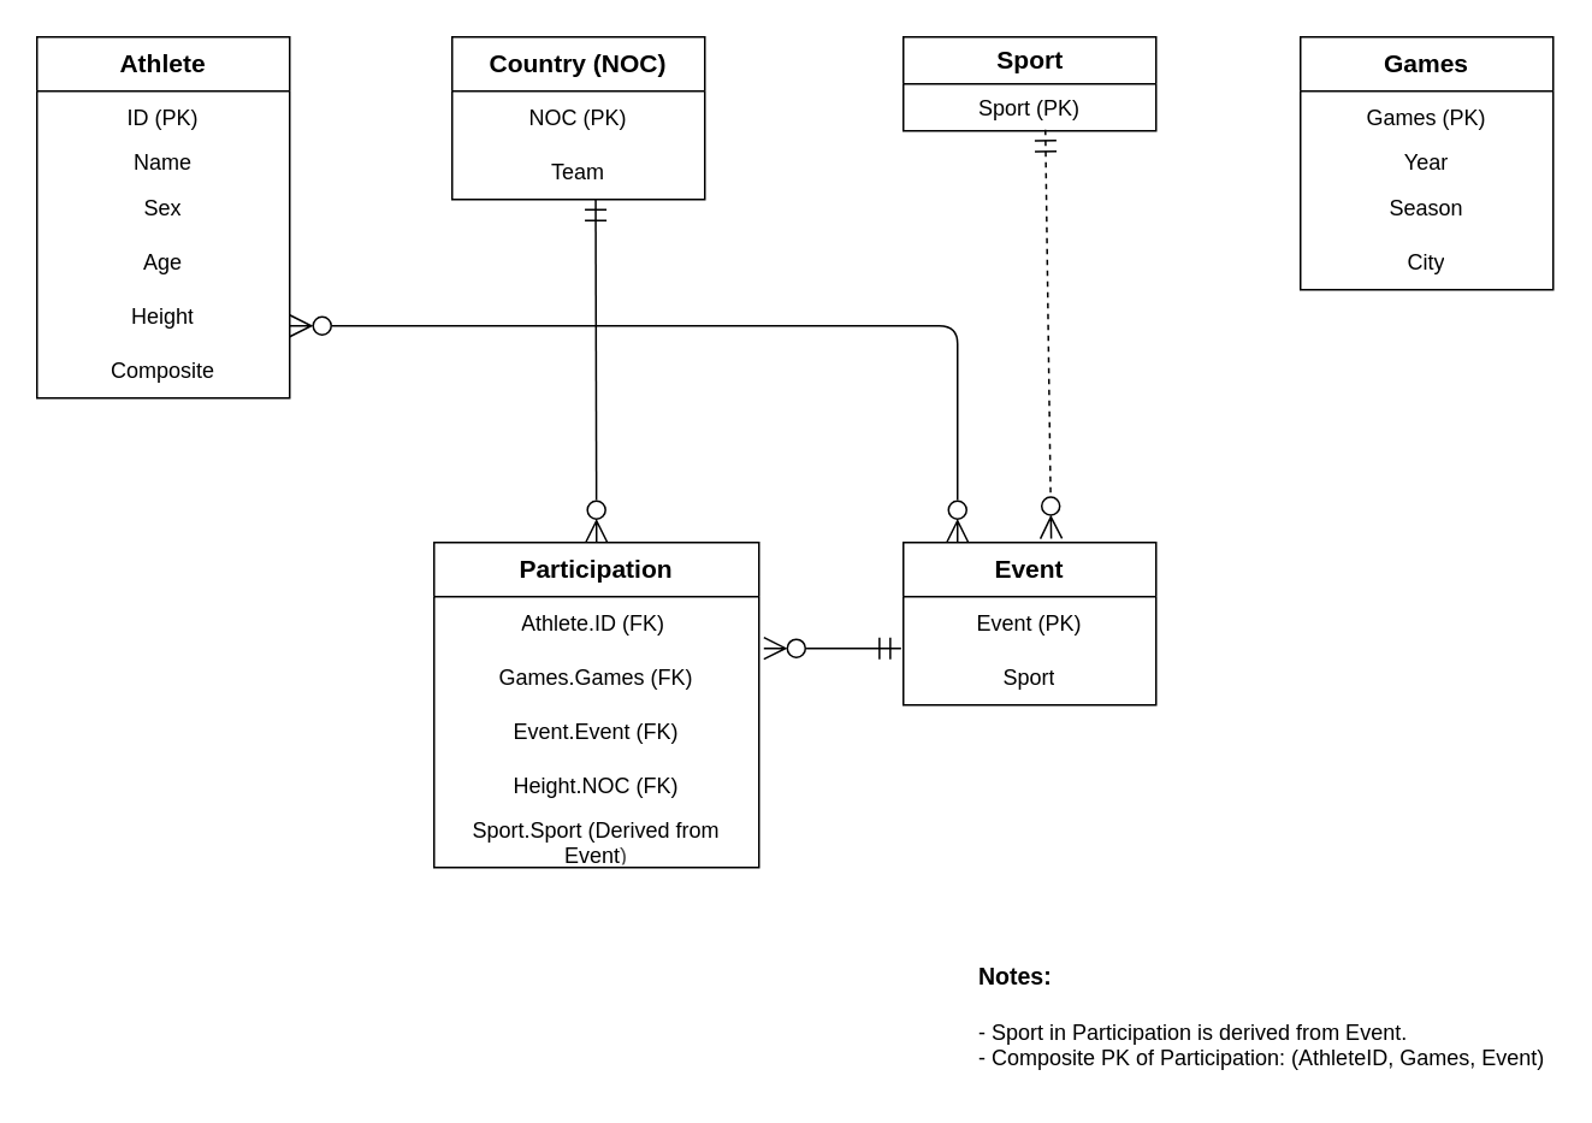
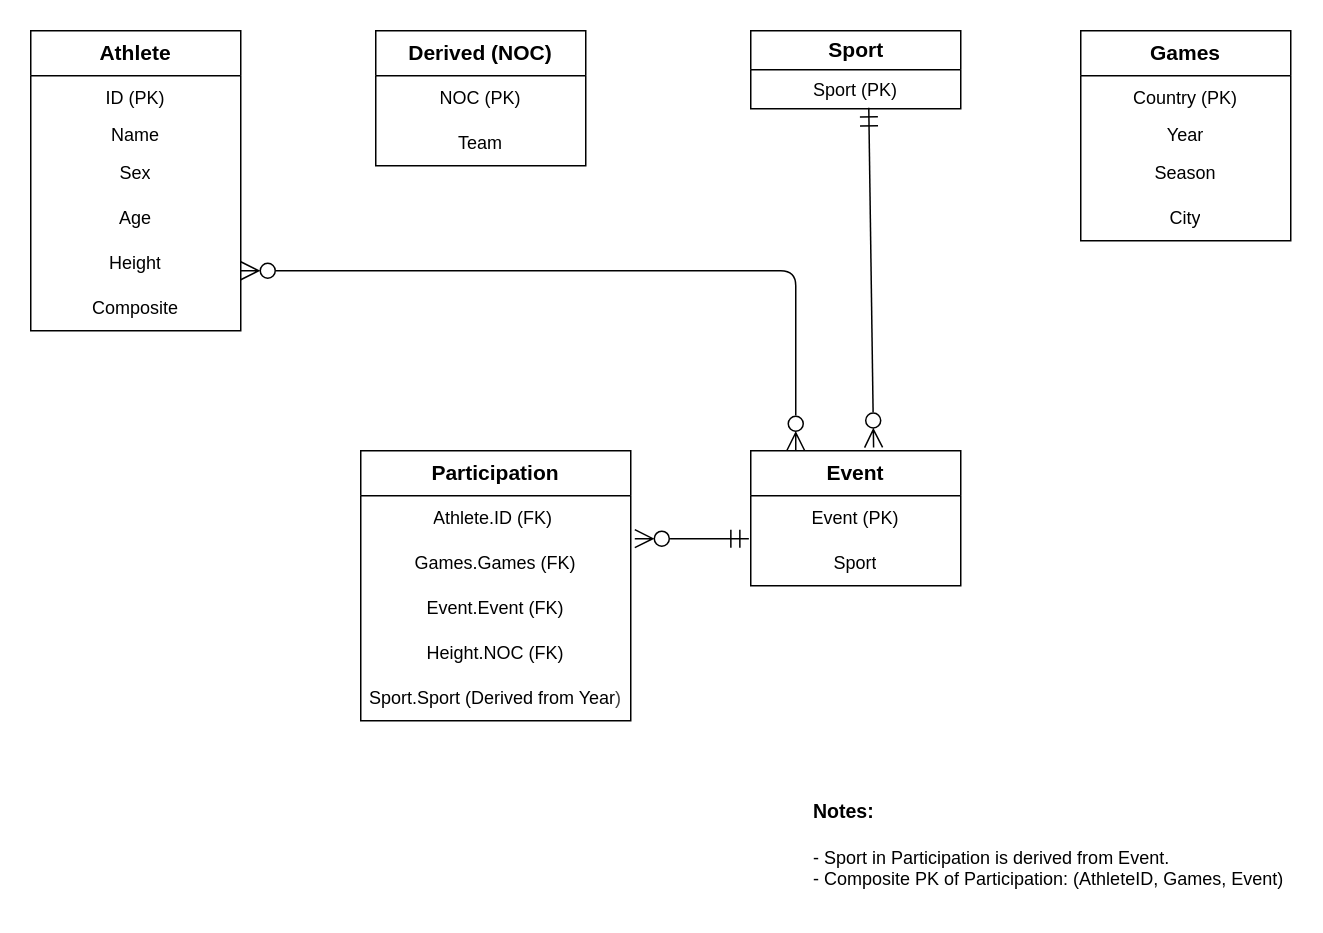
  <mxCell id="0" />
  <mxCell id="1" parent="0" />
  <mxCell id="2" value="Athlete" style="swimlane;fontStyle=1;childLayout=stackLayout;horizontal=1;startSize=30;horizontalStack=0;resizeParent=1;resizeParentMax=0;resizeLast=0;collapsible=1;marginBottom=0;whiteSpace=wrap;html=1;align=center;verticalAlign=middle;fontSize=14;gradientColor=none;swimlaneFillColor=none;strokeColor=default;glass=0;swimlaneLine=1;rounded=0;shadow=0;" vertex="1" parent="1"><mxGeometry y="20" width="140" height="200" as="geometry" x="20" /></mxCell>
  <mxCell id="3" value="ID (PK)" style="text;strokeColor=none;fillColor=none;align=center;verticalAlign=middle;spacingLeft=4;spacingRight=4;overflow=hidden;points=[[0,0.5],[1,0.5]];portConstraint=eastwest;rotatable=0;whiteSpace=wrap;html=1;" vertex="1" parent="2"><mxGeometry y="30" width="140" height="30" as="geometry" /></mxCell>
  <mxCell id="4" value="Name" style="text;strokeColor=none;fillColor=none;align=center;verticalAlign=middle;spacingLeft=4;spacingRight=4;overflow=hidden;points=[[0,0.5],[1,0.5]];portConstraint=eastwest;rotatable=0;whiteSpace=wrap;html=1;" vertex="1" parent="2"><mxGeometry y="60" width="140" height="20" as="geometry" /></mxCell>
  <mxCell id="5" value="Sex" style="text;strokeColor=none;fillColor=none;align=center;verticalAlign=middle;spacingLeft=4;spacingRight=4;overflow=hidden;points=[[0,0.5],[1,0.5]];portConstraint=eastwest;rotatable=0;whiteSpace=wrap;html=1;" vertex="1" parent="2"><mxGeometry y="80" width="140" height="30" as="geometry" /></mxCell>
  <mxCell id="6" value="Age" style="text;strokeColor=none;fillColor=none;align=center;verticalAlign=middle;spacingLeft=4;spacingRight=4;overflow=hidden;points=[[0,0.5],[1,0.5]];portConstraint=eastwest;rotatable=0;whiteSpace=wrap;html=1;" vertex="1" parent="2"><mxGeometry y="110" width="140" height="30" as="geometry" /></mxCell>
  <mxCell id="7" value="Height" style="text;strokeColor=none;fillColor=none;align=center;verticalAlign=middle;spacingLeft=4;spacingRight=4;overflow=hidden;points=[[0,0.5],[1,0.5]];portConstraint=eastwest;rotatable=0;whiteSpace=wrap;html=1;" vertex="1" parent="2"><mxGeometry y="140" width="140" height="30" as="geometry" /></mxCell>
  <mxCell id="8" value="Composite" style="text;strokeColor=none;fillColor=none;align=center;verticalAlign=middle;spacingLeft=4;spacingRight=4;overflow=hidden;points=[[0,0.5],[1,0.5]];portConstraint=eastwest;rotatable=0;whiteSpace=wrap;html=1;" vertex="1" parent="2"><mxGeometry y="170" width="140" height="30" as="geometry" /></mxCell>
  <mxCell id="9" value="Sport" style="swimlane;fontStyle=1;childLayout=stackLayout;horizontal=1;startSize=26;fillColor=none;horizontalStack=0;resizeParent=1;resizeParentMax=0;resizeLast=0;collapsible=1;marginBottom=0;html=1;fontSize=14;shadow=0;" vertex="1" parent="1"><mxGeometry x="500" y="20" width="140" height="52" as="geometry" /></mxCell>
  <mxCell id="10" value="&lt;span style=&quot;color: rgb(0, 0, 0); text-wrap-mode: nowrap;&quot;&gt;Sport (PK)&lt;/span&gt;" style="text;strokeColor=none;fillColor=none;align=center;verticalAlign=top;spacingLeft=4;spacingRight=4;overflow=hidden;rotatable=0;points=[[0,0.5],[1,0.5]];portConstraint=eastwest;whiteSpace=wrap;html=1;fontSize=12;" vertex="1" parent="9"><mxGeometry y="26" width="140" height="26" as="geometry" /></mxCell>
  <mxCell id="11" value="Event" style="swimlane;fontStyle=1;childLayout=stackLayout;horizontal=1;startSize=30;horizontalStack=0;resizeParent=1;resizeParentMax=0;resizeLast=0;collapsible=1;marginBottom=0;whiteSpace=wrap;html=1;align=center;verticalAlign=middle;fontSize=14;gradientColor=none;swimlaneFillColor=none;strokeColor=default;glass=0;swimlaneLine=1;rounded=0;shadow=0;" vertex="1" parent="1"><mxGeometry x="500" y="300" width="140" height="90" as="geometry" /></mxCell>
  <mxCell id="12" value="Event (PK)" style="text;strokeColor=none;fillColor=none;align=center;verticalAlign=middle;spacingLeft=4;spacingRight=4;overflow=hidden;points=[[0,0.5],[1,0.5]];portConstraint=eastwest;rotatable=0;whiteSpace=wrap;html=1;" vertex="1" parent="11"><mxGeometry y="30" width="140" height="30" as="geometry" /></mxCell>
  <mxCell id="13" value="Sport" style="text;strokeColor=none;fillColor=none;align=center;verticalAlign=middle;spacingLeft=4;spacingRight=4;overflow=hidden;points=[[0,0.5],[1,0.5]];portConstraint=eastwest;rotatable=0;whiteSpace=wrap;html=1;" vertex="1" parent="11"><mxGeometry y="60" width="140" height="30" as="geometry" /></mxCell>
  <mxCell id="14" value="Games" style="swimlane;fontStyle=1;childLayout=stackLayout;horizontal=1;startSize=30;horizontalStack=0;resizeParent=1;resizeParentMax=0;resizeLast=0;collapsible=1;marginBottom=0;whiteSpace=wrap;html=1;align=center;verticalAlign=middle;fontSize=14;gradientColor=none;swimlaneFillColor=none;strokeColor=default;glass=0;swimlaneLine=1;rounded=0;shadow=0;" vertex="1" parent="1"><mxGeometry x="720" y="20" width="140" height="140" as="geometry" /></mxCell>
- <mxCell id="15" value="Games (PK)" style="text;strokeColor=none;fillColor=none;align=center;verticalAlign=middle;spacingLeft=4;spacingRight=4;overflow=hidden;points=[[0,0.5],[1,0.5]];portConstraint=eastwest;rotatable=0;whiteSpace=wrap;html=1;" vertex="1" parent="14"><mxGeometry y="30" width="140" height="30" as="geometry" /></mxCell>
+ <mxCell id="15" value="Country (PK)" style="text;strokeColor=none;fillColor=none;align=center;verticalAlign=middle;spacingLeft=4;spacingRight=4;overflow=hidden;points=[[0,0.5],[1,0.5]];portConstraint=eastwest;rotatable=0;whiteSpace=wrap;html=1;" vertex="1" parent="14"><mxGeometry y="30" width="140" height="30" as="geometry" /></mxCell>
  <mxCell id="16" value="Year" style="text;strokeColor=none;fillColor=none;align=center;verticalAlign=middle;spacingLeft=4;spacingRight=4;overflow=hidden;points=[[0,0.5],[1,0.5]];portConstraint=eastwest;rotatable=0;whiteSpace=wrap;html=1;" vertex="1" parent="14"><mxGeometry y="60" width="140" height="20" as="geometry" /></mxCell>
  <mxCell id="17" value="Season" style="text;strokeColor=none;fillColor=none;align=center;verticalAlign=middle;spacingLeft=4;spacingRight=4;overflow=hidden;points=[[0,0.5],[1,0.5]];portConstraint=eastwest;rotatable=0;whiteSpace=wrap;html=1;" vertex="1" parent="14"><mxGeometry y="80" width="140" height="30" as="geometry" /></mxCell>
  <mxCell id="18" value="City" style="text;strokeColor=none;fillColor=none;align=center;verticalAlign=middle;spacingLeft=4;spacingRight=4;overflow=hidden;points=[[0,0.5],[1,0.5]];portConstraint=eastwest;rotatable=0;whiteSpace=wrap;html=1;" vertex="1" parent="14"><mxGeometry y="110" width="140" height="30" as="geometry" /></mxCell>
- <mxCell id="19" value="Country (NOC)" style="swimlane;fontStyle=1;childLayout=stackLayout;horizontal=1;startSize=30;horizontalStack=0;resizeParent=1;resizeParentMax=0;resizeLast=0;collapsible=1;marginBottom=0;whiteSpace=wrap;html=1;align=center;verticalAlign=middle;fontSize=14;gradientColor=none;swimlaneFillColor=none;strokeColor=default;glass=0;swimlaneLine=1;rounded=0;shadow=0;" vertex="1" parent="1"><mxGeometry x="250" y="20" width="140" height="90" as="geometry" /></mxCell>
+ <mxCell id="19" value="Derived (NOC)" style="swimlane;fontStyle=1;childLayout=stackLayout;horizontal=1;startSize=30;horizontalStack=0;resizeParent=1;resizeParentMax=0;resizeLast=0;collapsible=1;marginBottom=0;whiteSpace=wrap;html=1;align=center;verticalAlign=middle;fontSize=14;gradientColor=none;swimlaneFillColor=none;strokeColor=default;glass=0;swimlaneLine=1;rounded=0;shadow=0;" vertex="1" parent="1"><mxGeometry x="250" y="20" width="140" height="90" as="geometry" /></mxCell>
  <mxCell id="20" value="NOC (PK)" style="text;strokeColor=none;fillColor=none;align=center;verticalAlign=middle;spacingLeft=4;spacingRight=4;overflow=hidden;points=[[0,0.5],[1,0.5]];portConstraint=eastwest;rotatable=0;whiteSpace=wrap;html=1;" vertex="1" parent="19"><mxGeometry y="30" width="140" height="30" as="geometry" /></mxCell>
  <mxCell id="21" value="Team" style="text;strokeColor=none;fillColor=none;align=center;verticalAlign=middle;spacingLeft=4;spacingRight=4;overflow=hidden;points=[[0,0.5],[1,0.5]];portConstraint=eastwest;rotatable=0;whiteSpace=wrap;html=1;" vertex="1" parent="19"><mxGeometry y="60" width="140" height="30" as="geometry" /></mxCell>
  <mxCell id="22" value="Participation" style="swimlane;fontStyle=1;childLayout=stackLayout;horizontal=1;startSize=30;horizontalStack=0;resizeParent=1;resizeParentMax=0;resizeLast=0;collapsible=1;marginBottom=0;whiteSpace=wrap;html=1;align=center;verticalAlign=middle;fontSize=14;gradientColor=none;swimlaneFillColor=none;strokeColor=default;glass=0;swimlaneLine=1;rounded=0;shadow=0;strokeWidth=1;perimeterSpacing=0;aspect=fixed;flipH=0;flipV=0;" vertex="1" parent="1"><mxGeometry x="240" y="300" width="180" height="180" as="geometry" /></mxCell>
  <mxCell id="23" value="Athlete.ID (FK)&amp;nbsp;" style="text;strokeColor=none;fillColor=none;align=center;verticalAlign=middle;spacingLeft=4;spacingRight=4;overflow=hidden;points=[[0,0.5],[1,0.5]];portConstraint=eastwest;rotatable=0;whiteSpace=wrap;html=1;gradientColor=none;" vertex="1" parent="22"><mxGeometry y="30" width="180" height="30" as="geometry" /></mxCell>
  <mxCell id="24" value="Games.Games (FK)" style="text;strokeColor=none;fillColor=none;align=center;verticalAlign=middle;spacingLeft=4;spacingRight=4;overflow=hidden;points=[[0,0.5],[1,0.5]];portConstraint=eastwest;rotatable=0;whiteSpace=wrap;html=1;" vertex="1" parent="22"><mxGeometry y="60" width="180" height="30" as="geometry" /></mxCell>
  <mxCell id="25" value="Event.Event (FK)" style="text;strokeColor=none;fillColor=none;align=center;verticalAlign=middle;spacingLeft=4;spacingRight=4;overflow=hidden;points=[[0,0.5],[1,0.5]];portConstraint=eastwest;rotatable=0;whiteSpace=wrap;html=1;" vertex="1" parent="22"><mxGeometry y="90" width="180" height="30" as="geometry" /></mxCell>
  <mxCell id="26" value="Height.NOC (FK)" style="text;strokeColor=none;fillColor=none;align=center;verticalAlign=middle;spacingLeft=4;spacingRight=4;overflow=hidden;points=[[0,0.5],[1,0.5]];portConstraint=eastwest;rotatable=0;whiteSpace=wrap;html=1;" vertex="1" parent="22"><mxGeometry y="120" width="180" height="30" as="geometry" /></mxCell>
- <mxCell id="27" value="Sport.Sport (Derived from Event&lt;span style=&quot;color: rgb(63, 63, 63); background-color: transparent;&quot;&gt;)&lt;/span&gt;" style="text;strokeColor=none;fillColor=none;align=center;verticalAlign=middle;spacingLeft=4;spacingRight=4;overflow=hidden;points=[[0,0.5],[1,0.5]];portConstraint=eastwest;rotatable=0;whiteSpace=wrap;html=1;" vertex="1" parent="22"><mxGeometry y="150" width="180" height="30" as="geometry" /></mxCell>
- <mxCell id="28" value="" style="endArrow=ERzeroToMany;html=1;endFill=0;startArrow=ERmandOne;startFill=0;endSize=10;startSize=10;flowAnimation=0;jumpSize=6;jumpStyle=none;fontSize=10;elbow=vertical;exitX=0.568;exitY=0.987;exitDx=0;exitDy=0;exitPerimeter=0;entryX=0.5;entryY=0;entryDx=0;entryDy=0;" edge="1" parent="1" source="21" target="22"><mxGeometry width="50" height="50" relative="1" as="geometry"><mxPoint x="290" y="120" as="sourcePoint" /><mxPoint x="350" y="250" as="targetPoint" /></mxGeometry></mxCell>
- <mxCell id="29" value="" style="endArrow=ERzeroToMany;html=1;endFill=0;startArrow=ERmandOne;startFill=0;endSize=10;startSize=10;flowAnimation=0;jumpSize=6;jumpStyle=none;fontSize=10;elbow=vertical;entryX=0.585;entryY=-0.024;entryDx=0;entryDy=0;entryPerimeter=0;exitX=0.562;exitY=0.977;exitDx=0;exitDy=0;exitPerimeter=0;dashed=1;" edge="1" parent="1" source="10" target="11"><mxGeometry width="50" height="50" relative="1" as="geometry"><mxPoint x="580" y="100" as="sourcePoint" /><mxPoint x="580" y="320" as="targetPoint" /></mxGeometry></mxCell>
+ <mxCell id="27" value="Sport.Sport (Derived from Year&lt;span style=&quot;color: rgb(63, 63, 63); background-color: transparent;&quot;&gt;)&lt;/span&gt;" style="text;strokeColor=none;fillColor=none;align=center;verticalAlign=middle;spacingLeft=4;spacingRight=4;overflow=hidden;points=[[0,0.5],[1,0.5]];portConstraint=eastwest;rotatable=0;whiteSpace=wrap;html=1;" vertex="1" parent="22"><mxGeometry y="150" width="180" height="30" as="geometry" /></mxCell>
+ <mxCell id="29" value="" style="endArrow=ERzeroToMany;html=1;endFill=0;startArrow=ERmandOne;startFill=0;endSize=10;startSize=10;flowAnimation=0;jumpSize=6;jumpStyle=none;fontSize=10;elbow=vertical;entryX=0.585;entryY=-0.024;entryDx=0;entryDy=0;entryPerimeter=0;exitX=0.562;exitY=0.977;exitDx=0;exitDy=0;exitPerimeter=0;" edge="1" parent="1" source="10" target="11"><mxGeometry width="50" height="50" relative="1" as="geometry"><mxPoint x="580" y="100" as="sourcePoint" /><mxPoint x="580" y="320" as="targetPoint" /></mxGeometry></mxCell>
  <mxCell id="30" value="" style="endArrow=ERzeroToMany;html=1;endFill=0;startArrow=ERmandOne;startFill=0;endSize=10;startSize=10;flowAnimation=0;jumpSize=6;jumpStyle=none;fontSize=10;elbow=vertical;exitX=-0.009;exitY=-0.046;exitDx=0;exitDy=0;exitPerimeter=0;entryX=1.015;entryY=-0.046;entryDx=0;entryDy=0;entryPerimeter=0;" edge="1" parent="1" source="13" target="24"><mxGeometry width="50" height="50" relative="1" as="geometry"><mxPoint x="498" y="360" as="sourcePoint" /><mxPoint x="440" y="360" as="targetPoint" /></mxGeometry></mxCell>
  <mxCell id="31" value="" style="endArrow=ERzeroToMany;html=1;endFill=0;startArrow=ERzeroToMany;startFill=0;endSize=10;startSize=10;flowAnimation=0;jumpSize=6;jumpStyle=none;fontSize=10;elbow=vertical;entryX=0.75;entryY=0;entryDx=0;entryDy=0;" edge="1" parent="1"><mxGeometry width="50" height="50" relative="1" as="geometry"><mxPoint x="160" y="180" as="sourcePoint" /><mxPoint x="530" y="300" as="targetPoint" /><Array as="points"><mxPoint x="530" y="180" /></Array></mxGeometry></mxCell>
  <mxCell id="32" value="&lt;div&gt;&lt;font color=&quot;#000000&quot; style=&quot;font-size: 13px;&quot;&gt;&lt;b&gt;Notes:&lt;/b&gt;&lt;/font&gt;&lt;/div&gt;&lt;div&gt;&lt;font color=&quot;#000000&quot; style=&quot;font-size: 13px;&quot;&gt;&lt;b&gt;&lt;br&gt;&lt;/b&gt;&lt;/font&gt;&lt;/div&gt;&lt;div&gt;&lt;font color=&quot;#000000&quot;&gt;- Sport in Participation is derived from Event.&lt;/font&gt;&lt;/div&gt;&lt;div&gt;&lt;font color=&quot;#000000&quot;&gt;- Composite PK of Participation: (AthleteID, Games, Event)&lt;/font&gt;&lt;/div&gt;&lt;div&gt;&lt;br&gt;&lt;/div&gt;" style="text;html=1;align=left;verticalAlign=middle;whiteSpace=wrap;rounded=0;horizontal=1;" vertex="1" parent="1"><mxGeometry x="540" y="540" width="320" height="60" as="geometry" /></mxCell>
